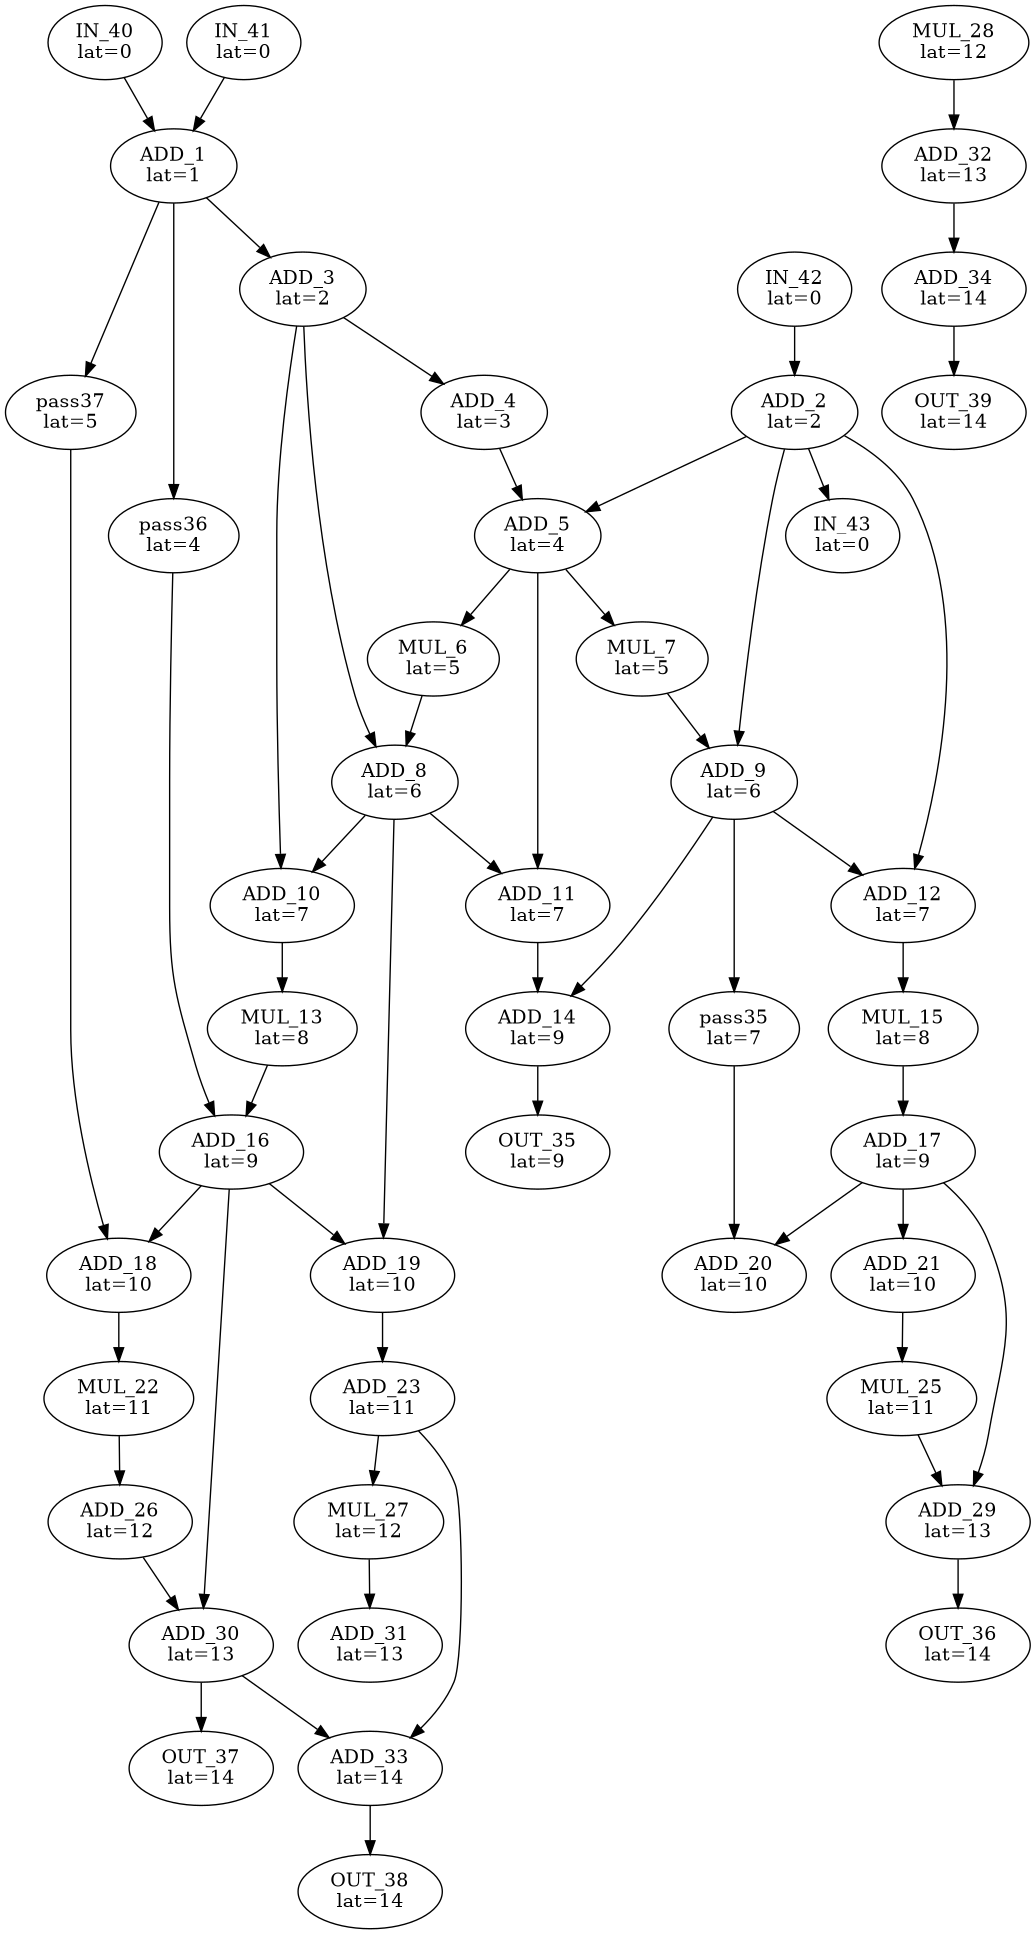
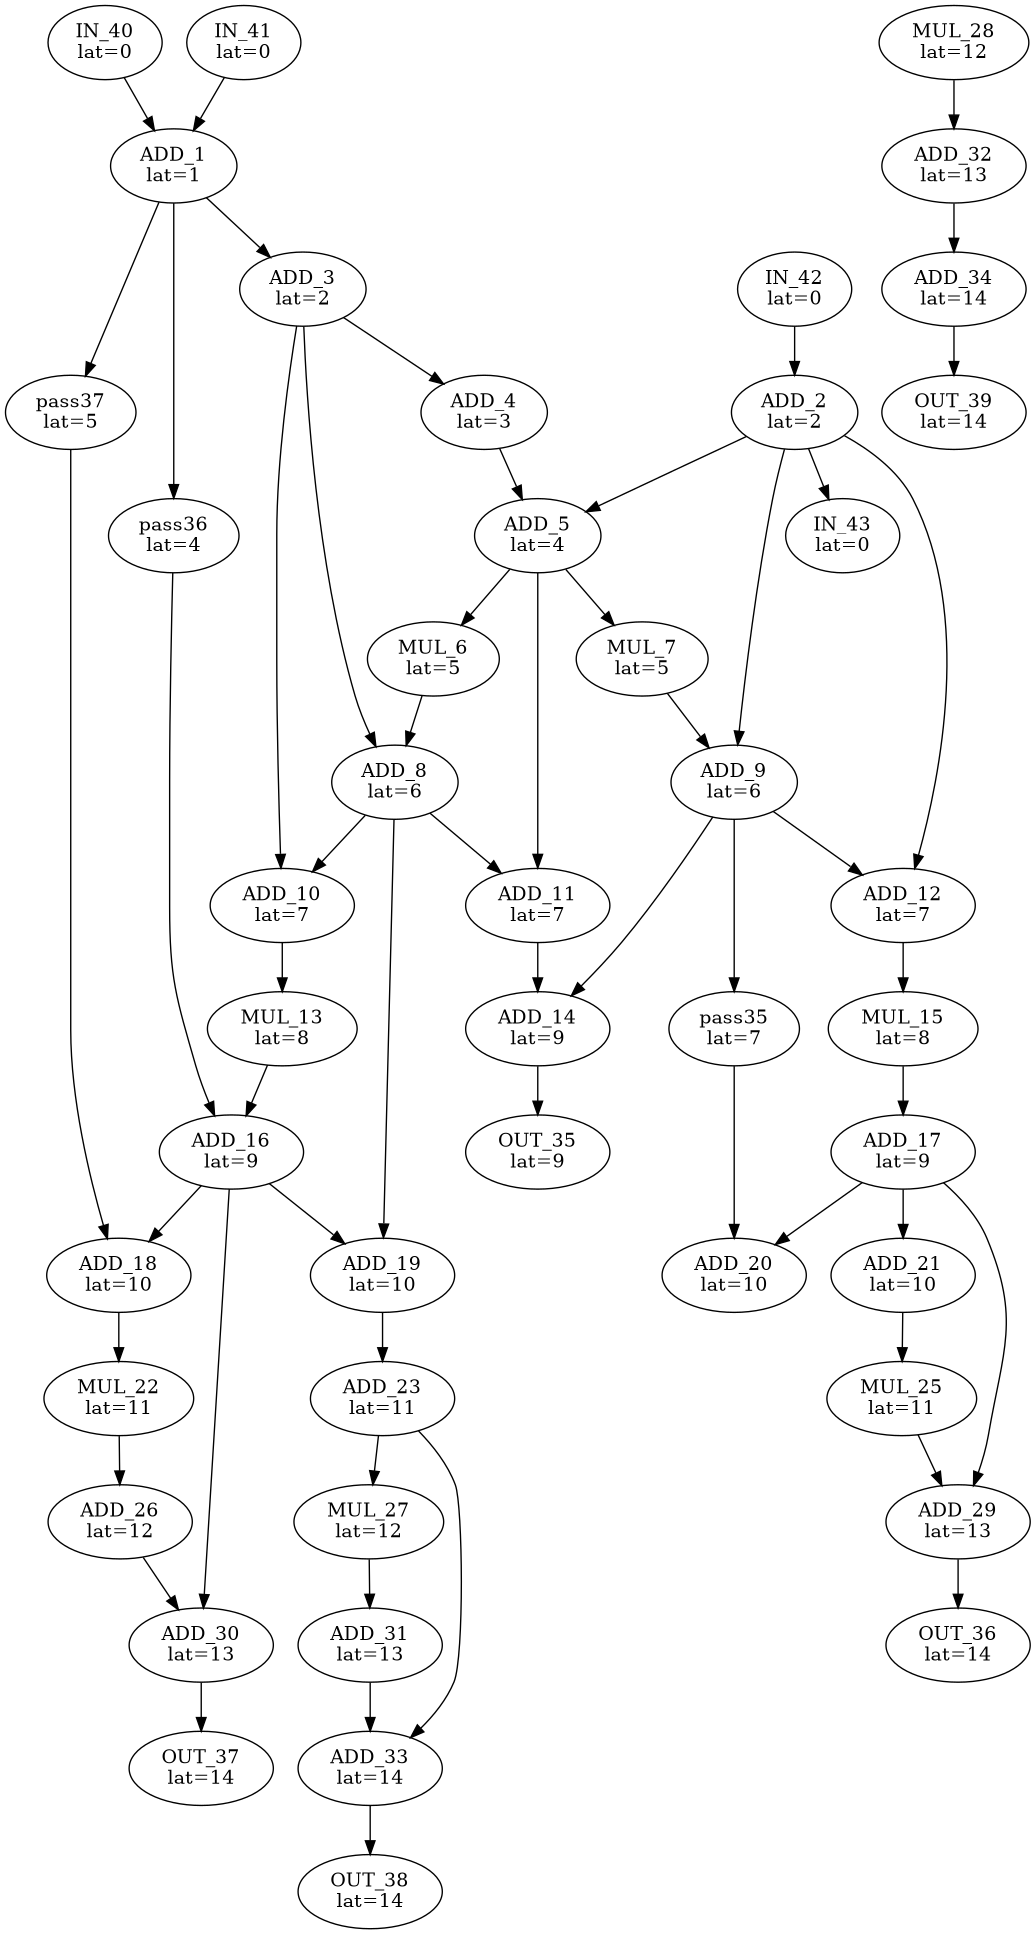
  digraph {
    IN_40 [label="\N\nlat=0"]
    ADD_1 [label="\N\nlat=1"]
    ADD_3 [label="\N\nlat=2"]
    pass36 [label="\N\nlat=4"]
    pass37 [label="\N\nlat=5"]
    IN_41 [label="\N\nlat=0"]
    IN_42 [label="\N\nlat=0"]
    ADD_2 [label="\N\nlat=2"]
    IN_43 [label="\N\nlat=0"]
    ADD_5 [label="\N\nlat=4"]
    ADD_9 [label="\N\nlat=6"]
    ADD_12 [label="\N\nlat=7"]
    OUT_35 [label="\N\nlat=9"]
    ADD_14 [label="\N\nlat=9"]
    OUT_36 [label="\N\nlat=14"]
    ADD_29 [label="\N\nlat=13"]
    OUT_37 [label="\N\nlat=14"]
    ADD_30 [label="\N\nlat=13"]
    OUT_38 [label="\N\nlat=14"]
    ADD_33 [label="\N\nlat=14"]
    OUT_39 [label="\N\nlat=14"]
    ADD_34 [label="\N\nlat=14"]
    ADD_4 [label="\N\nlat=3"]
    ADD_8 [label="\N\nlat=6"]
    ADD_10 [label="\N\nlat=7"]
    ADD_16 [label="\N\nlat=9"]
    ADD_18 [label="\N\nlat=10"]
    MUL_6 [label="\N\nlat=5"]
    MUL_7 [label="\N\nlat=5"]
    ADD_11 [label="\N\nlat=7"]
    pass35 [label="\N\nlat=7"]
    MUL_15 [label="\N\nlat=8"]
    ADD_19 [label="\N\nlat=10"]
    MUL_13 [label="\N\nlat=8"]
    ADD_23 [label="\N\nlat=11"]
    ADD_20 [label="\N\nlat=10"]
    ADD_17 [label="\N\nlat=9"]
    ADD_21 [label="\N\nlat=10"]
    MUL_22 [label="\N\nlat=11"]
    MUL_25 [label="\N\nlat=11"]
    ADD_26 [label="\N\nlat=12"]
    MUL_27 [label="\N\nlat=12"]
    ADD_31 [label="\N\nlat=13"]
    MUL_28 [label="\N\nlat=12"]
    ADD_32 [label="\N\nlat=13"]
    IN_40 -> ADD_1
    ADD_1 -> ADD_3
    ADD_1 -> pass36
    ADD_1 -> pass37
    ADD_3 -> ADD_4
    ADD_3 -> ADD_8
    ADD_3 -> ADD_10
    pass36 -> ADD_16
    pass37 -> ADD_18
    IN_41 -> ADD_1
    IN_42 -> ADD_2
    ADD_2 -> IN_43
    ADD_2 -> ADD_5
    ADD_2 -> ADD_9
    ADD_2 -> ADD_12
    ADD_5 -> MUL_6
    ADD_5 -> MUL_7
    ADD_5 -> ADD_11
    ADD_9 -> ADD_12
    ADD_9 -> ADD_14
    ADD_9 -> pass35
    ADD_12 -> MUL_15
    ADD_14 -> OUT_35
    ADD_29 -> OUT_36
    ADD_30 -> OUT_37
    ADD_33 -> OUT_38
    ADD_34 -> OUT_39
    ADD_4 -> ADD_5
    ADD_8 -> ADD_10
    ADD_8 -> ADD_11
    ADD_8 -> ADD_19
    ADD_10 -> MUL_13
    ADD_16 -> ADD_30
    ADD_16 -> ADD_18
    ADD_16 -> ADD_19
    ADD_18 -> MUL_22
    MUL_6 -> ADD_8
    MUL_7 -> ADD_9
    ADD_11 -> ADD_14
    pass35 -> ADD_20
    MUL_15 -> ADD_17
    ADD_19 -> ADD_23
    MUL_13 -> ADD_16
    ADD_23 -> ADD_33
    ADD_23 -> MUL_27
    ADD_17 -> ADD_29
    ADD_17 -> ADD_20
    ADD_17 -> ADD_21
    ADD_21 -> MUL_25
    MUL_22 -> ADD_26
    MUL_25 -> ADD_29
    ADD_26 -> ADD_30
    MUL_27 -> ADD_31
-   ADD_30 -> ADD_33
+   ADD_31 -> ADD_33
    MUL_28 -> ADD_32
    ADD_32 -> ADD_34
  }
